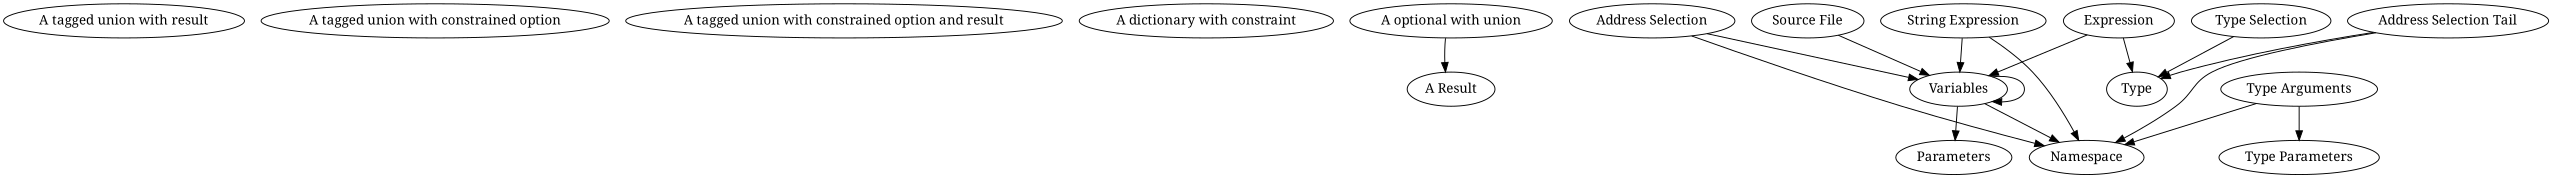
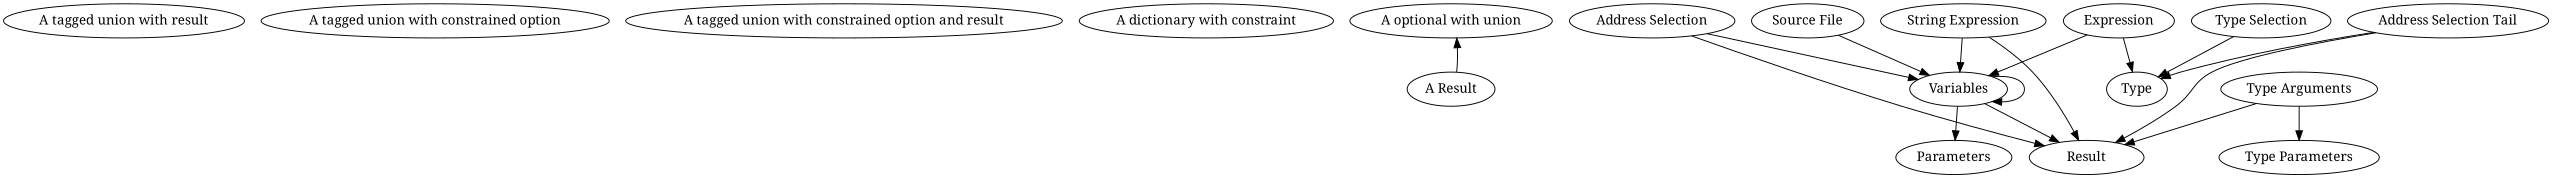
  digraph {
    fontname="Noto Serif"
    node [fontname="Noto Serif"]
    edge [fontname="Noto Serif"]
    "A tagged union with result"
    "A tagged union with constrained option"
    "A tagged union with constrained option and result"
    "A dictionary with constraint"
    n5 [label="A optional with union"]
    "A Result"
    "Address Selection Tail"
    Type
-   Namespace
+   Namespace [label=Result]
    Variables
    Parameters
    "Address Selection"
    Expression
    "String Expression"
    "Type Arguments"
    "Type Parameters"
    "Type Selection"
    "Source File"
-   n5 -> "A Result"
+   "A Result" -> n5
    "Address Selection Tail" -> Type
    "Address Selection Tail" -> Namespace
    Variables -> Namespace
    Variables -> Variables
    Variables -> Parameters
    "Address Selection" -> Namespace
    "Address Selection" -> Variables
    Expression -> Type
    Expression -> Variables
    "String Expression" -> Namespace
    "String Expression" -> Variables
    "Type Arguments" -> Namespace
    "Type Arguments" -> "Type Parameters"
    "Type Selection" -> Type
    "Source File" -> Variables
  }
